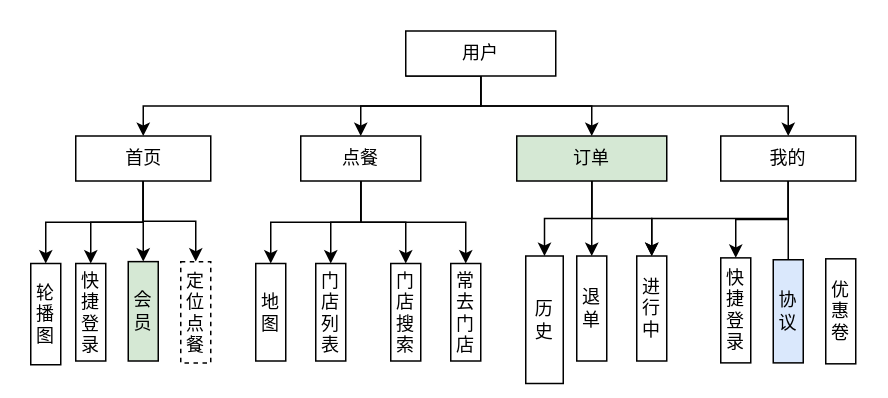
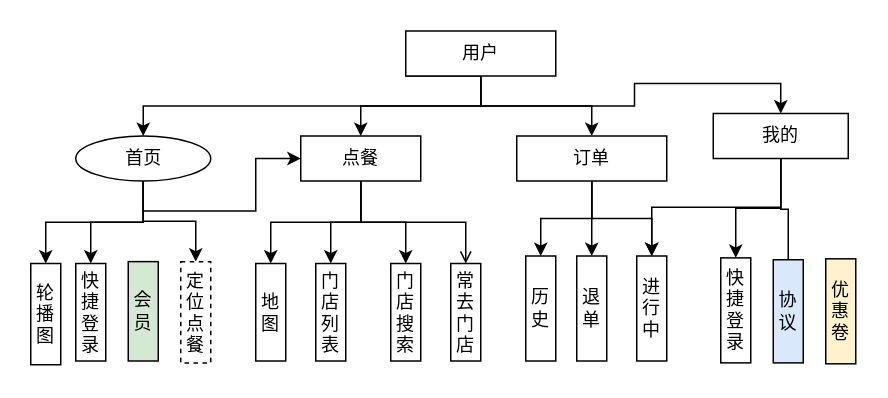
  <mxCell id="0" />
  <mxCell id="1" parent="0" />
  <mxCell id="2" style="edgeStyle=orthogonalEdgeStyle;rounded=0;orthogonalLoop=1;jettySize=auto;html=1;exitX=0;exitY=1;exitDx=0;exitDy=0;entryX=0.5;entryY=0;entryDx=0;entryDy=0;" edge="1" parent="1" source="6" target="11"><mxGeometry relative="1" as="geometry"><Array as="points"><mxPoint x="320" y="50" /><mxPoint x="320" y="70" /><mxPoint x="95" y="70" /></Array></mxGeometry></mxCell>
  <mxCell id="3" style="edgeStyle=orthogonalEdgeStyle;rounded=0;orthogonalLoop=1;jettySize=auto;html=1;exitX=0.5;exitY=1;exitDx=0;exitDy=0;entryX=0.5;entryY=0;entryDx=0;entryDy=0;" edge="1" parent="1" source="6" target="16"><mxGeometry relative="1" as="geometry" /></mxCell>
  <mxCell id="4" style="edgeStyle=orthogonalEdgeStyle;rounded=0;orthogonalLoop=1;jettySize=auto;html=1;exitX=0.5;exitY=1;exitDx=0;exitDy=0;entryX=0.5;entryY=0;entryDx=0;entryDy=0;" edge="1" parent="1" source="6" target="20"><mxGeometry relative="1" as="geometry" /></mxCell>
  <mxCell id="5" style="edgeStyle=orthogonalEdgeStyle;rounded=0;orthogonalLoop=1;jettySize=auto;html=1;exitX=0.5;exitY=1;exitDx=0;exitDy=0;entryX=0.5;entryY=0;entryDx=0;entryDy=0;" edge="1" parent="1" source="6" target="24"><mxGeometry relative="1" as="geometry" /></mxCell>
  <mxCell id="6" value="用户" style="rounded=0;whiteSpace=wrap;html=1;" vertex="1" parent="1"><mxGeometry x="270" y="20" width="100" height="30" as="geometry" /></mxCell>
  <mxCell id="7" style="edgeStyle=orthogonalEdgeStyle;rounded=0;orthogonalLoop=1;jettySize=auto;html=1;exitX=0.5;exitY=1;exitDx=0;exitDy=0;entryX=0.5;entryY=0;entryDx=0;entryDy=0;" edge="1" parent="1" source="11" target="32"><mxGeometry relative="1" as="geometry" /></mxCell>
- <mxCell id="8" style="edgeStyle=orthogonalEdgeStyle;rounded=0;orthogonalLoop=1;jettySize=auto;html=1;exitX=0.5;exitY=1;exitDx=0;exitDy=0;entryX=0.5;entryY=0;entryDx=0;entryDy=0;" edge="1" parent="1" source="11" target="33"><mxGeometry relative="1" as="geometry" /></mxCell>
+ <mxCell id="8" style="edgeStyle=orthogonalEdgeStyle;rounded=0;orthogonalLoop=1;jettySize=auto;html=1;exitX=0.5;exitY=1;exitDx=0;exitDy=0;" edge="1" parent="1" source="11" target="16"><mxGeometry relative="1" as="geometry" /></mxCell>
  <mxCell id="9" style="edgeStyle=orthogonalEdgeStyle;rounded=0;orthogonalLoop=1;jettySize=auto;html=1;exitX=0.5;exitY=1;exitDx=0;exitDy=0;entryX=0.5;entryY=0;entryDx=0;entryDy=0;" edge="1" parent="1" source="11" target="34"><mxGeometry relative="1" as="geometry" /></mxCell>
  <mxCell id="10" style="edgeStyle=orthogonalEdgeStyle;rounded=0;orthogonalLoop=1;jettySize=auto;html=1;exitX=0.5;exitY=1;exitDx=0;exitDy=0;entryX=0.5;entryY=0;entryDx=0;entryDy=0;" edge="1" parent="1" source="11" target="38"><mxGeometry relative="1" as="geometry" /></mxCell>
- <mxCell id="11" value="首页" style="rounded=0;html=1;verticalAlign=middle;align=center;labelBorderColor=none;horizontal=1;" vertex="1" parent="1"><mxGeometry x="50" y="90" width="90" height="30" as="geometry" /></mxCell>
+ <mxCell id="11" value="首页" style="ellipse;html=1;verticalAlign=middle;align=center;labelBorderColor=none;horizontal=1;" vertex="1" parent="1"><mxGeometry x="50" y="90" width="90" height="30" as="geometry" /></mxCell>
  <mxCell id="12" style="edgeStyle=orthogonalEdgeStyle;rounded=0;orthogonalLoop=1;jettySize=auto;html=1;exitX=0.5;exitY=1;exitDx=0;exitDy=0;entryX=0.5;entryY=0;entryDx=0;entryDy=0;" edge="1" parent="1" source="16" target="28"><mxGeometry relative="1" as="geometry" /></mxCell>
  <mxCell id="13" style="edgeStyle=orthogonalEdgeStyle;rounded=0;orthogonalLoop=1;jettySize=auto;html=1;exitX=0.5;exitY=1;exitDx=0;exitDy=0;entryX=0.5;entryY=0;entryDx=0;entryDy=0;" edge="1" parent="1" source="16" target="29"><mxGeometry relative="1" as="geometry" /></mxCell>
  <mxCell id="14" style="edgeStyle=orthogonalEdgeStyle;rounded=0;orthogonalLoop=1;jettySize=auto;html=1;exitX=0.5;exitY=1;exitDx=0;exitDy=0;entryX=0.5;entryY=0;entryDx=0;entryDy=0;" edge="1" parent="1" source="16" target="30"><mxGeometry relative="1" as="geometry" /></mxCell>
- <mxCell id="15" style="edgeStyle=orthogonalEdgeStyle;rounded=0;orthogonalLoop=1;jettySize=auto;html=1;exitX=0.5;exitY=1;exitDx=0;exitDy=0;entryX=0.5;entryY=0;entryDx=0;entryDy=0;" edge="1" parent="1" source="16" target="31"><mxGeometry relative="1" as="geometry" /></mxCell>
+ <mxCell id="15" style="edgeStyle=orthogonalEdgeStyle;rounded=0;orthogonalLoop=1;jettySize=auto;html=1;exitX=0.5;exitY=1;exitDx=0;exitDy=0;entryX=0.5;entryY=0;entryDx=0;entryDy=0;endArrow=open;" edge="1" parent="1" source="16" target="31"><mxGeometry relative="1" as="geometry" /></mxCell>
  <mxCell id="16" value="点餐" style="rounded=0;whiteSpace=wrap;html=1;align=center;verticalAlign=middle;" vertex="1" parent="1"><mxGeometry x="200" y="90" width="80" height="30" as="geometry" /></mxCell>
  <mxCell id="17" style="edgeStyle=orthogonalEdgeStyle;rounded=0;orthogonalLoop=1;jettySize=auto;html=1;exitX=0.5;exitY=1;exitDx=0;exitDy=0;entryX=0.5;entryY=0;entryDx=0;entryDy=0;" edge="1" parent="1" source="20" target="25"><mxGeometry relative="1" as="geometry" /></mxCell>
  <mxCell id="18" style="edgeStyle=orthogonalEdgeStyle;rounded=0;orthogonalLoop=1;jettySize=auto;html=1;exitX=0.5;exitY=1;exitDx=0;exitDy=0;entryX=0.5;entryY=0;entryDx=0;entryDy=0;" edge="1" parent="1" source="20" target="26"><mxGeometry relative="1" as="geometry" /></mxCell>
  <mxCell id="19" style="edgeStyle=orthogonalEdgeStyle;rounded=0;orthogonalLoop=1;jettySize=auto;html=1;exitX=0.5;exitY=1;exitDx=0;exitDy=0;entryX=0.5;entryY=0;entryDx=0;entryDy=0;" edge="1" parent="1" source="20" target="27"><mxGeometry relative="1" as="geometry" /></mxCell>
- <mxCell id="20" value="订单" style="rounded=0;whiteSpace=wrap;html=1;align=center;verticalAlign=middle;fillColor=#d5e8d4;" vertex="1" parent="1"><mxGeometry x="344" y="90" width="100" height="30" as="geometry" /></mxCell>
+ <mxCell id="20" value="订单" style="rounded=0;whiteSpace=wrap;html=1;align=center;verticalAlign=middle;" vertex="1" parent="1"><mxGeometry x="344" y="90" width="100" height="30" as="geometry" /></mxCell>
  <mxCell id="21" style="edgeStyle=orthogonalEdgeStyle;rounded=0;orthogonalLoop=1;jettySize=auto;html=1;exitX=0.5;exitY=1;exitDx=0;exitDy=0;entryX=0.5;entryY=0;entryDx=0;entryDy=0;" edge="1" parent="1" source="24" target="35"><mxGeometry relative="1" as="geometry" /></mxCell>
  <mxCell id="22" style="edgeStyle=orthogonalEdgeStyle;rounded=0;orthogonalLoop=1;jettySize=auto;html=1;exitX=0.5;exitY=1;exitDx=0;exitDy=0;" edge="1" parent="1" source="24" target="27"><mxGeometry relative="1" as="geometry" /></mxCell>
  <mxCell id="23" style="edgeStyle=orthogonalEdgeStyle;rounded=0;orthogonalLoop=1;jettySize=auto;html=1;endArrow=none;" edge="1" parent="1" source="24" target="36"><mxGeometry relative="1" as="geometry" /></mxCell>
- <mxCell id="24" value="我的" style="rounded=0;whiteSpace=wrap;html=1;align=center;verticalAlign=middle;" vertex="1" parent="1"><mxGeometry x="480" y="90" width="90" height="30" as="geometry" /></mxCell>
- <mxCell id="25" value="历史" style="rounded=0;whiteSpace=wrap;html=1;align=center;verticalAlign=middle;textDirection=rtl;" vertex="1" parent="1"><mxGeometry x="350" y="170" width="25" height="85" as="geometry" /></mxCell>
+ <mxCell id="24" value="我的" style="rounded=0;whiteSpace=wrap;html=1;align=center;verticalAlign=middle;" vertex="1" parent="1"><mxGeometry x="475" y="75" width="90" height="30" as="geometry" /></mxCell>
+ <mxCell id="25" value="历史" style="rounded=0;whiteSpace=wrap;html=1;align=center;verticalAlign=middle;textDirection=rtl;" vertex="1" parent="1"><mxGeometry x="350" y="170" width="20" height="70" as="geometry" /></mxCell>
  <mxCell id="26" value="退单" style="rounded=0;whiteSpace=wrap;html=1;align=center;verticalAlign=middle;textDirection=rtl;" vertex="1" parent="1"><mxGeometry x="384" y="170" width="20" height="70" as="geometry" /></mxCell>
  <mxCell id="27" value="进行中" style="rounded=0;whiteSpace=wrap;html=1;align=center;verticalAlign=middle;" vertex="1" parent="1"><mxGeometry x="424" y="170" width="20" height="70" as="geometry" /></mxCell>
  <mxCell id="28" value="地图" style="rounded=0;whiteSpace=wrap;html=1;align=center;verticalAlign=middle;textDirection=rtl;" vertex="1" parent="1"><mxGeometry x="170" y="175" width="20" height="65" as="geometry" /></mxCell>
  <mxCell id="29" value="门店列表" style="rounded=0;whiteSpace=wrap;html=1;align=center;verticalAlign=middle;textDirection=rtl;" vertex="1" parent="1"><mxGeometry x="210" y="175" width="20" height="65" as="geometry" /></mxCell>
  <mxCell id="30" value="门店搜索" style="rounded=0;whiteSpace=wrap;html=1;align=center;verticalAlign=middle;textDirection=rtl;" vertex="1" parent="1"><mxGeometry x="260" y="175" width="20" height="65" as="geometry" /></mxCell>
  <mxCell id="31" value="常去门店" style="rounded=0;whiteSpace=wrap;html=1;align=center;verticalAlign=middle;textDirection=rtl;" vertex="1" parent="1"><mxGeometry x="300" y="175" width="20" height="65" as="geometry" /></mxCell>
  <mxCell id="32" value="轮播图" style="rounded=0;whiteSpace=wrap;html=1;align=center;verticalAlign=middle;textDirection=rtl;" vertex="1" parent="1"><mxGeometry x="20" y="175" width="20" height="67.5" as="geometry" /></mxCell>
  <mxCell id="33" value="会员" style="rounded=0;whiteSpace=wrap;html=1;align=center;verticalAlign=middle;textDirection=rtl;fillColor=#d5e8d4;" vertex="1" parent="1"><mxGeometry x="85" y="173.75" width="20" height="66.25" as="geometry" /></mxCell>
  <mxCell id="34" value="定位点餐" style="rounded=0;whiteSpace=wrap;html=1;align=center;verticalAlign=middle;dashed=1;" vertex="1" parent="1"><mxGeometry x="120" y="173.75" width="20" height="67.5" as="geometry" /></mxCell>
  <mxCell id="35" value="快捷登录" style="rounded=0;whiteSpace=wrap;html=1;align=center;verticalAlign=middle;" vertex="1" parent="1"><mxGeometry x="480" y="171.25" width="20" height="70" as="geometry" /></mxCell>
  <mxCell id="36" value="协议" style="rounded=0;whiteSpace=wrap;html=1;align=center;verticalAlign=middle;fillColor=#dae8fc;" vertex="1" parent="1"><mxGeometry x="515" y="172.5" width="20" height="68.75" as="geometry" /></mxCell>
- <mxCell id="37" value="优惠卷" style="rounded=0;whiteSpace=wrap;html=1;align=center;verticalAlign=middle;" vertex="1" parent="1"><mxGeometry x="550" y="171.88" width="20" height="70" as="geometry" /></mxCell>
+ <mxCell id="37" value="优惠卷" style="rounded=0;whiteSpace=wrap;html=1;align=center;verticalAlign=middle;fillColor=#fff2cc;" vertex="1" parent="1"><mxGeometry x="550" y="171.88" width="20" height="70" as="geometry" /></mxCell>
  <mxCell id="38" value="快捷登录" style="rounded=0;whiteSpace=wrap;html=1;align=center;verticalAlign=middle;" vertex="1" parent="1"><mxGeometry x="50" y="175" width="20" height="65" as="geometry" /></mxCell>
